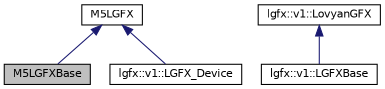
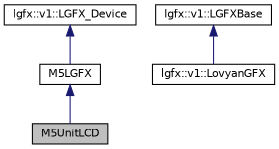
  digraph {
    node [color=black fillcolor=white fontname=Helvetica fontsize=10 shape=record style=filled]
    edge [color=midnightblue dir=back fontname=Helvetica fontsize=10 labelfontname=Helvetica labelfontsize=10 style=solid]
-   n1 [fillcolor=grey75 fontcolor=black height=0.2 label=M5LGFXBase width=0.4]
+   n1 [fillcolor=grey75 fontcolor=black height=0.2 label=M5UnitLCD width=0.4]
    n2 [height=0.2 label=M5LGFX width=0.4]
    n3 [height=0.2 label="lgfx::v1::LGFX_Device" width=0.4]
    n4 [height=0.2 label="lgfx::v1::LovyanGFX" width=0.4]
    n5 [height=0.2 label="lgfx::v1::LGFXBase" width=0.4]
    n2 -> n1
-   n2 -> n3
-   n4 -> n5
+   n3 -> n2
+   n5 -> n4
  }
